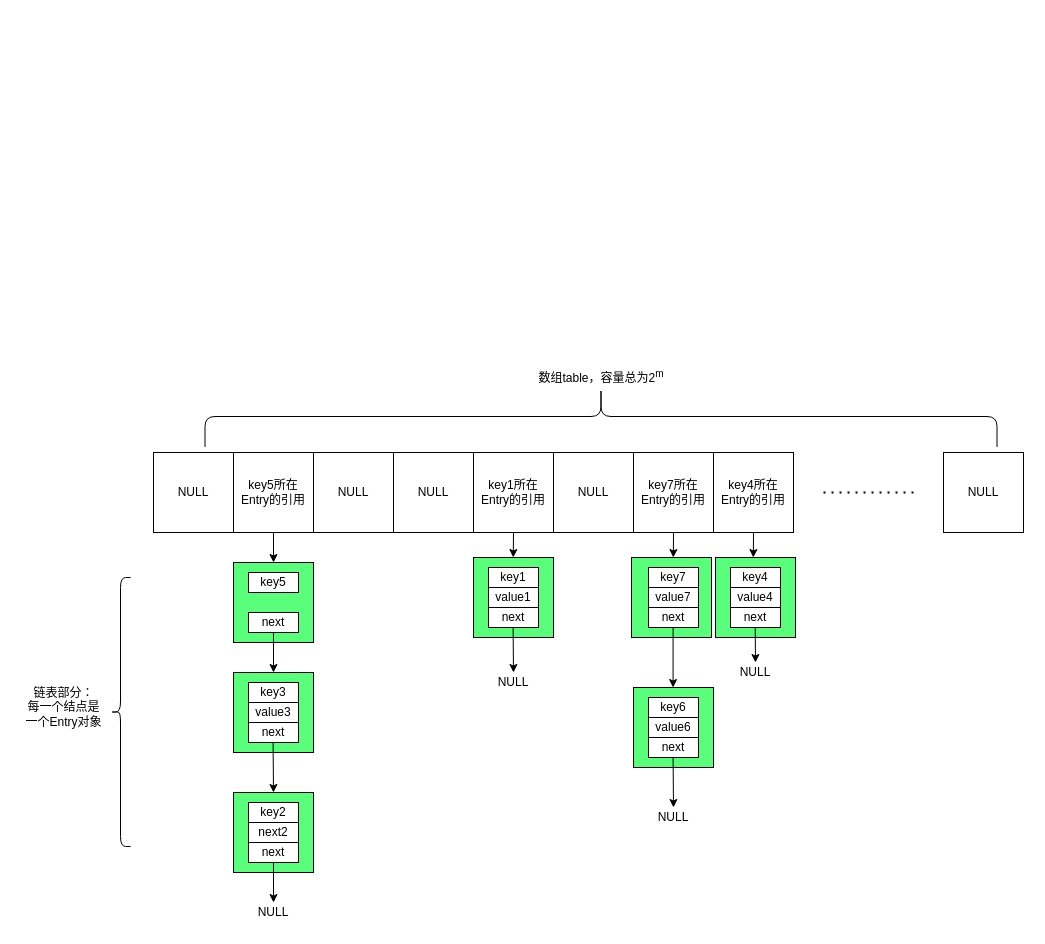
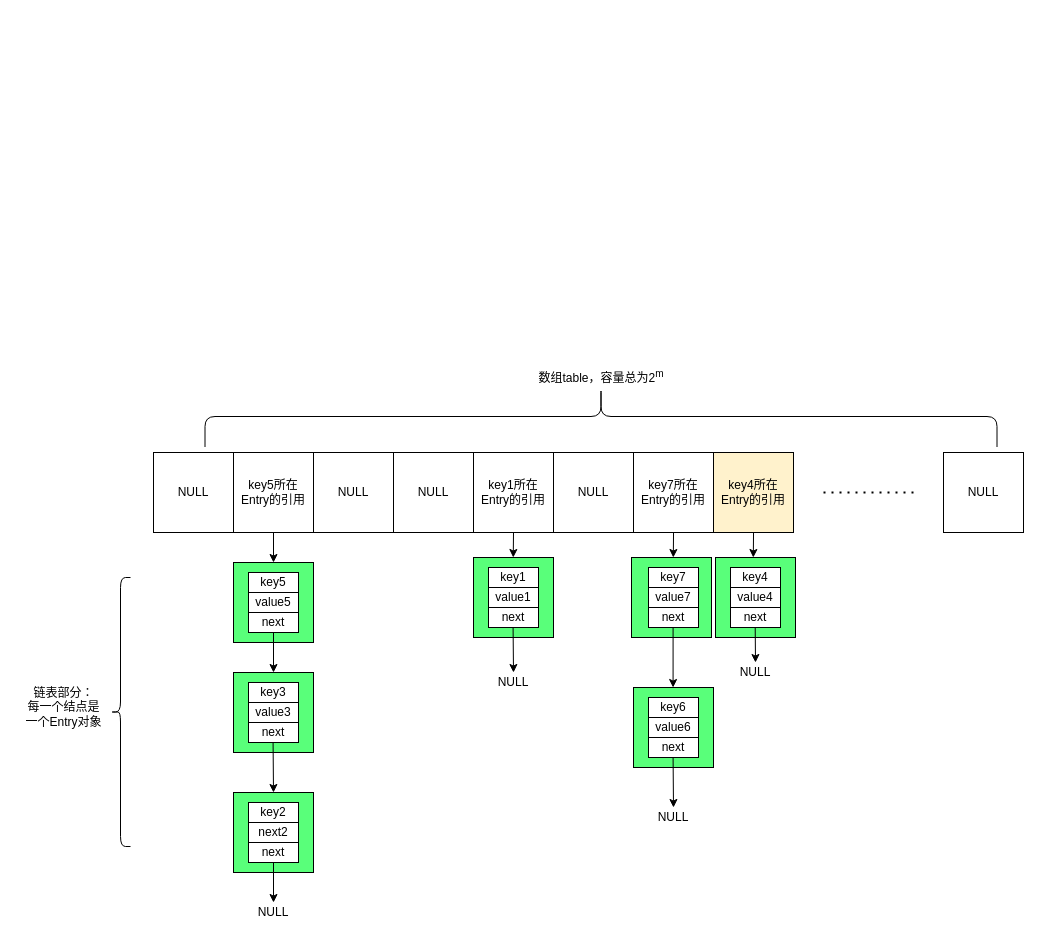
  <mxCell id="0" />
  <mxCell id="1" parent="0" />
  <mxCell id="2" value="key5所在&lt;br&gt;Entry的引用" style="whiteSpace=wrap;html=1;aspect=fixed;" vertex="1" parent="1"><mxGeometry x="233" y="452" width="80" height="80" as="geometry" /></mxCell>
  <mxCell id="3" value="" style="whiteSpace=wrap;html=1;aspect=fixed;fillColor=#59FF7A;" vertex="1" parent="1"><mxGeometry x="233" y="562" width="80" height="80" as="geometry" /></mxCell>
  <mxCell id="4" value="NULL" style="whiteSpace=wrap;html=1;aspect=fixed;" vertex="1" parent="1"><mxGeometry x="153" y="452" width="80" height="80" as="geometry" /></mxCell>
  <mxCell id="5" value="NULL" style="whiteSpace=wrap;html=1;aspect=fixed;" vertex="1" parent="1"><mxGeometry x="313" y="452" width="80" height="80" as="geometry" /></mxCell>
  <mxCell id="6" value="NULL" style="whiteSpace=wrap;html=1;aspect=fixed;" vertex="1" parent="1"><mxGeometry x="393" y="452" width="80" height="80" as="geometry" /></mxCell>
  <mxCell id="7" value="&lt;span&gt;key1所在&lt;/span&gt;&lt;br&gt;&lt;span&gt;Entry的引用&lt;/span&gt;" style="whiteSpace=wrap;html=1;aspect=fixed;" vertex="1" parent="1"><mxGeometry x="473" y="452" width="80" height="80" as="geometry" /></mxCell>
  <mxCell id="8" value="NULL" style="whiteSpace=wrap;html=1;aspect=fixed;" vertex="1" parent="1"><mxGeometry x="553" y="452" width="80" height="80" as="geometry" /></mxCell>
  <mxCell id="9" value="&lt;span&gt;key7所在&lt;/span&gt;&lt;br&gt;&lt;span&gt;Entry的引用&lt;/span&gt;" style="whiteSpace=wrap;html=1;aspect=fixed;" vertex="1" parent="1"><mxGeometry x="633" y="452" width="80" height="80" as="geometry" /></mxCell>
- <mxCell id="10" value="&lt;span&gt;key4所在&lt;/span&gt;&lt;br&gt;&lt;span&gt;Entry的引用&lt;/span&gt;" style="whiteSpace=wrap;html=1;aspect=fixed;" vertex="1" parent="1"><mxGeometry x="713" y="452" width="80" height="80" as="geometry" /></mxCell>
+ <mxCell id="10" value="&lt;span&gt;key4所在&lt;/span&gt;&lt;br&gt;&lt;span&gt;Entry的引用&lt;/span&gt;" style="whiteSpace=wrap;html=1;aspect=fixed;fillColor=#fff2cc;" vertex="1" parent="1"><mxGeometry x="713" y="452" width="80" height="80" as="geometry" /></mxCell>
  <mxCell id="11" value="" style="endArrow=none;dashed=1;html=1;dashPattern=1 3;strokeWidth=2;" edge="1" parent="1"><mxGeometry width="50" height="50" relative="1" as="geometry"><mxPoint x="823" y="492" as="sourcePoint" /><mxPoint x="913" y="492" as="targetPoint" /></mxGeometry></mxCell>
  <mxCell id="12" value="NULL" style="whiteSpace=wrap;html=1;aspect=fixed;" vertex="1" parent="1"><mxGeometry x="943" y="452" width="80" height="80" as="geometry" /></mxCell>
  <mxCell id="13" value="数组table，容量总为2&lt;sup&gt;m&lt;/sup&gt;" style="text;html=1;strokeColor=none;fillColor=none;align=center;verticalAlign=middle;whiteSpace=wrap;rounded=0;" vertex="1" parent="1"><mxGeometry x="515.5" y="366" width="170" height="20" as="geometry" /></mxCell>
  <mxCell id="14" value="" style="whiteSpace=wrap;html=1;aspect=fixed;fillColor=#59FF7A;" vertex="1" parent="1"><mxGeometry x="233" y="672" width="80" height="80" as="geometry" /></mxCell>
  <mxCell id="15" value="key3" style="rounded=0;whiteSpace=wrap;html=1;" vertex="1" parent="1"><mxGeometry x="248" y="682" width="50" height="20" as="geometry" /></mxCell>
  <mxCell id="16" value="value3" style="rounded=0;whiteSpace=wrap;html=1;" vertex="1" parent="1"><mxGeometry x="248" y="702" width="50" height="20" as="geometry" /></mxCell>
  <mxCell id="17" value="next" style="rounded=0;whiteSpace=wrap;html=1;" vertex="1" parent="1"><mxGeometry x="248" y="722" width="50" height="20" as="geometry" /></mxCell>
  <mxCell id="18" value="" style="whiteSpace=wrap;html=1;aspect=fixed;fillColor=#59FF7A;" vertex="1" parent="1"><mxGeometry x="473" y="557" width="80" height="80" as="geometry" /></mxCell>
  <mxCell id="19" value="key1" style="rounded=0;whiteSpace=wrap;html=1;" vertex="1" parent="1"><mxGeometry x="488" y="567" width="50" height="20" as="geometry" /></mxCell>
  <mxCell id="20" value="value1" style="rounded=0;whiteSpace=wrap;html=1;" vertex="1" parent="1"><mxGeometry x="488" y="587" width="50" height="20" as="geometry" /></mxCell>
  <mxCell id="21" value="next" style="rounded=0;whiteSpace=wrap;html=1;" vertex="1" parent="1"><mxGeometry x="488" y="607" width="50" height="20" as="geometry" /></mxCell>
  <mxCell id="22" value="" style="whiteSpace=wrap;html=1;aspect=fixed;fillColor=#59FF7A;" vertex="1" parent="1"><mxGeometry x="233" y="792" width="80" height="80" as="geometry" /></mxCell>
  <mxCell id="23" value="key2" style="rounded=0;whiteSpace=wrap;html=1;" vertex="1" parent="1"><mxGeometry x="248" y="802" width="50" height="20" as="geometry" /></mxCell>
  <mxCell id="24" value="next2" style="rounded=0;whiteSpace=wrap;html=1;" vertex="1" parent="1"><mxGeometry x="248" y="822" width="50" height="20" as="geometry" /></mxCell>
  <mxCell id="25" value="next" style="rounded=0;whiteSpace=wrap;html=1;" vertex="1" parent="1"><mxGeometry x="248" y="842" width="50" height="20" as="geometry" /></mxCell>
  <mxCell id="26" value="" style="whiteSpace=wrap;html=1;aspect=fixed;fillColor=#59FF7A;" vertex="1" parent="1"><mxGeometry x="631" y="557" width="80" height="80" as="geometry" /></mxCell>
  <mxCell id="27" value="key7" style="rounded=0;whiteSpace=wrap;html=1;" vertex="1" parent="1"><mxGeometry x="648" y="567" width="50" height="20" as="geometry" /></mxCell>
  <mxCell id="28" value="value7" style="rounded=0;whiteSpace=wrap;html=1;" vertex="1" parent="1"><mxGeometry x="648" y="587" width="50" height="20" as="geometry" /></mxCell>
  <mxCell id="29" value="next" style="rounded=0;whiteSpace=wrap;html=1;" vertex="1" parent="1"><mxGeometry x="648" y="607" width="50" height="20" as="geometry" /></mxCell>
  <mxCell id="30" value="" style="whiteSpace=wrap;html=1;aspect=fixed;fillColor=#59FF7A;" vertex="1" parent="1"><mxGeometry x="633" y="687" width="80" height="80" as="geometry" /></mxCell>
  <mxCell id="31" value="key6" style="rounded=0;whiteSpace=wrap;html=1;" vertex="1" parent="1"><mxGeometry x="648" y="697" width="50" height="20" as="geometry" /></mxCell>
  <mxCell id="32" value="value6" style="rounded=0;whiteSpace=wrap;html=1;" vertex="1" parent="1"><mxGeometry x="648" y="717" width="50" height="20" as="geometry" /></mxCell>
  <mxCell id="33" value="next" style="rounded=0;whiteSpace=wrap;html=1;" vertex="1" parent="1"><mxGeometry x="648" y="737" width="50" height="20" as="geometry" /></mxCell>
  <mxCell id="34" value="" style="endArrow=classic;html=1;" edge="1" parent="1" source="2"><mxGeometry width="50" height="50" relative="1" as="geometry"><mxPoint x="273" y="522" as="sourcePoint" /><mxPoint x="273" y="562" as="targetPoint" /></mxGeometry></mxCell>
  <mxCell id="35" value="" style="endArrow=classic;html=1;exitX=0.5;exitY=1;exitDx=0;exitDy=0;" edge="1" parent="1"><mxGeometry width="50" height="50" relative="1" as="geometry"><mxPoint x="272.58" y="742" as="sourcePoint" /><mxPoint x="273" y="792" as="targetPoint" /></mxGeometry></mxCell>
  <mxCell id="36" value="" style="endArrow=classic;html=1;exitX=0.5;exitY=1;exitDx=0;exitDy=0;entryX=0.5;entryY=0;entryDx=0;entryDy=0;" edge="1" parent="1"><mxGeometry width="50" height="50" relative="1" as="geometry"><mxPoint x="672.58" y="627" as="sourcePoint" /><mxPoint x="672.58" y="687" as="targetPoint" /></mxGeometry></mxCell>
  <mxCell id="37" value="" style="whiteSpace=wrap;html=1;aspect=fixed;fillColor=#59FF7A;" vertex="1" parent="1"><mxGeometry x="715" y="557" width="80" height="80" as="geometry" /></mxCell>
  <mxCell id="38" value="key4" style="rounded=0;whiteSpace=wrap;html=1;" vertex="1" parent="1"><mxGeometry x="730" y="567" width="50" height="20" as="geometry" /></mxCell>
  <mxCell id="39" value="value4" style="rounded=0;whiteSpace=wrap;html=1;" vertex="1" parent="1"><mxGeometry x="730" y="587" width="50" height="20" as="geometry" /></mxCell>
  <mxCell id="40" value="next" style="rounded=0;whiteSpace=wrap;html=1;" vertex="1" parent="1"><mxGeometry x="730" y="607" width="50" height="20" as="geometry" /></mxCell>
  <mxCell id="41" value="NULL" style="text;html=1;strokeColor=none;fillColor=none;align=center;verticalAlign=middle;whiteSpace=wrap;rounded=0;" vertex="1" parent="1"><mxGeometry x="253" y="902" width="40" height="20" as="geometry" /></mxCell>
  <mxCell id="42" value="NULL" style="text;html=1;strokeColor=none;fillColor=none;align=center;verticalAlign=middle;whiteSpace=wrap;rounded=0;" vertex="1" parent="1"><mxGeometry x="653" y="807" width="40" height="20" as="geometry" /></mxCell>
  <mxCell id="43" value="" style="endArrow=classic;html=1;" edge="1" parent="1"><mxGeometry width="50" height="50" relative="1" as="geometry"><mxPoint x="273" y="862" as="sourcePoint" /><mxPoint x="273" y="902" as="targetPoint" /></mxGeometry></mxCell>
  <mxCell id="44" value="" style="endArrow=classic;html=1;exitX=0.5;exitY=1;exitDx=0;exitDy=0;entryX=0.5;entryY=0;entryDx=0;entryDy=0;" edge="1" parent="1" target="50"><mxGeometry width="50" height="50" relative="1" as="geometry"><mxPoint x="512.58" y="627" as="sourcePoint" /><mxPoint x="512.58" y="687" as="targetPoint" /></mxGeometry></mxCell>
  <mxCell id="45" value="" style="endArrow=classic;html=1;exitX=0.5;exitY=1;exitDx=0;exitDy=0;" edge="1" parent="1"><mxGeometry width="50" height="50" relative="1" as="geometry"><mxPoint x="672.58" y="757" as="sourcePoint" /><mxPoint x="673" y="807" as="targetPoint" /></mxGeometry></mxCell>
  <mxCell id="46" value="key5" style="rounded=0;whiteSpace=wrap;html=1;" vertex="1" parent="1"><mxGeometry x="248" y="572" width="50" height="20" as="geometry" /></mxCell>
+ <mxCell id="47" value="value5" style="rounded=0;whiteSpace=wrap;html=1;" vertex="1" parent="1"><mxGeometry x="248" y="592" width="50" height="20" as="geometry" /></mxCell>
  <mxCell id="48" value="next" style="rounded=0;whiteSpace=wrap;html=1;" vertex="1" parent="1"><mxGeometry x="248" y="612" width="50" height="20" as="geometry" /></mxCell>
  <mxCell id="49" value="" style="endArrow=classic;html=1;entryX=0.5;entryY=0;entryDx=0;entryDy=0;" edge="1" parent="1" target="14"><mxGeometry width="50" height="50" relative="1" as="geometry"><mxPoint x="273" y="632" as="sourcePoint" /><mxPoint x="272.66" y="657" as="targetPoint" /></mxGeometry></mxCell>
  <mxCell id="50" value="NULL" style="text;html=1;strokeColor=none;fillColor=none;align=center;verticalAlign=middle;whiteSpace=wrap;rounded=0;" vertex="1" parent="1"><mxGeometry x="493" y="672" width="40" height="20" as="geometry" /></mxCell>
  <mxCell id="51" value="" style="endArrow=classic;html=1;" edge="1" parent="1"><mxGeometry width="50" height="50" relative="1" as="geometry"><mxPoint x="513" y="532" as="sourcePoint" /><mxPoint x="512.76" y="557" as="targetPoint" /></mxGeometry></mxCell>
  <mxCell id="52" value="" style="endArrow=classic;html=1;" edge="1" parent="1"><mxGeometry width="50" height="50" relative="1" as="geometry"><mxPoint x="673.04" y="532" as="sourcePoint" /><mxPoint x="672.8" y="557" as="targetPoint" /></mxGeometry></mxCell>
  <mxCell id="53" value="" style="endArrow=classic;html=1;" edge="1" parent="1"><mxGeometry width="50" height="50" relative="1" as="geometry"><mxPoint x="753.04" y="532" as="sourcePoint" /><mxPoint x="752.8" y="557" as="targetPoint" /></mxGeometry></mxCell>
  <mxCell id="54" value="NULL" style="text;html=1;strokeColor=none;fillColor=none;align=center;verticalAlign=middle;whiteSpace=wrap;rounded=0;" vertex="1" parent="1"><mxGeometry x="735" y="662" width="40" height="20" as="geometry" /></mxCell>
  <mxCell id="55" value="" style="endArrow=classic;html=1;exitX=0.5;exitY=1;exitDx=0;exitDy=0;" edge="1" parent="1"><mxGeometry width="50" height="50" relative="1" as="geometry"><mxPoint x="754.71" y="627" as="sourcePoint" /><mxPoint x="755" y="662" as="targetPoint" /></mxGeometry></mxCell>
  <mxCell id="56" value="" style="shape=curlyBracket;whiteSpace=wrap;html=1;rounded=1;fillColor=#59FF7A;" vertex="1" parent="1"><mxGeometry x="110" y="577" width="20" height="269" as="geometry" /></mxCell>
  <mxCell id="57" value="链表部分：&lt;br&gt;每一个结点是&lt;br&gt;一个Entry对象" style="text;html=1;align=center;verticalAlign=middle;resizable=0;points=[];autosize=1;" vertex="1" parent="1"><mxGeometry x="20" y="684.5" width="86" height="45" as="geometry" /></mxCell>
  <mxCell id="58" value="" style="shape=curlyBracket;whiteSpace=wrap;html=1;rounded=1;fillColor=#59FF7A;rotation=90;" vertex="1" parent="1"><mxGeometry x="570" y="20" width="61" height="792" as="geometry" /></mxCell>
